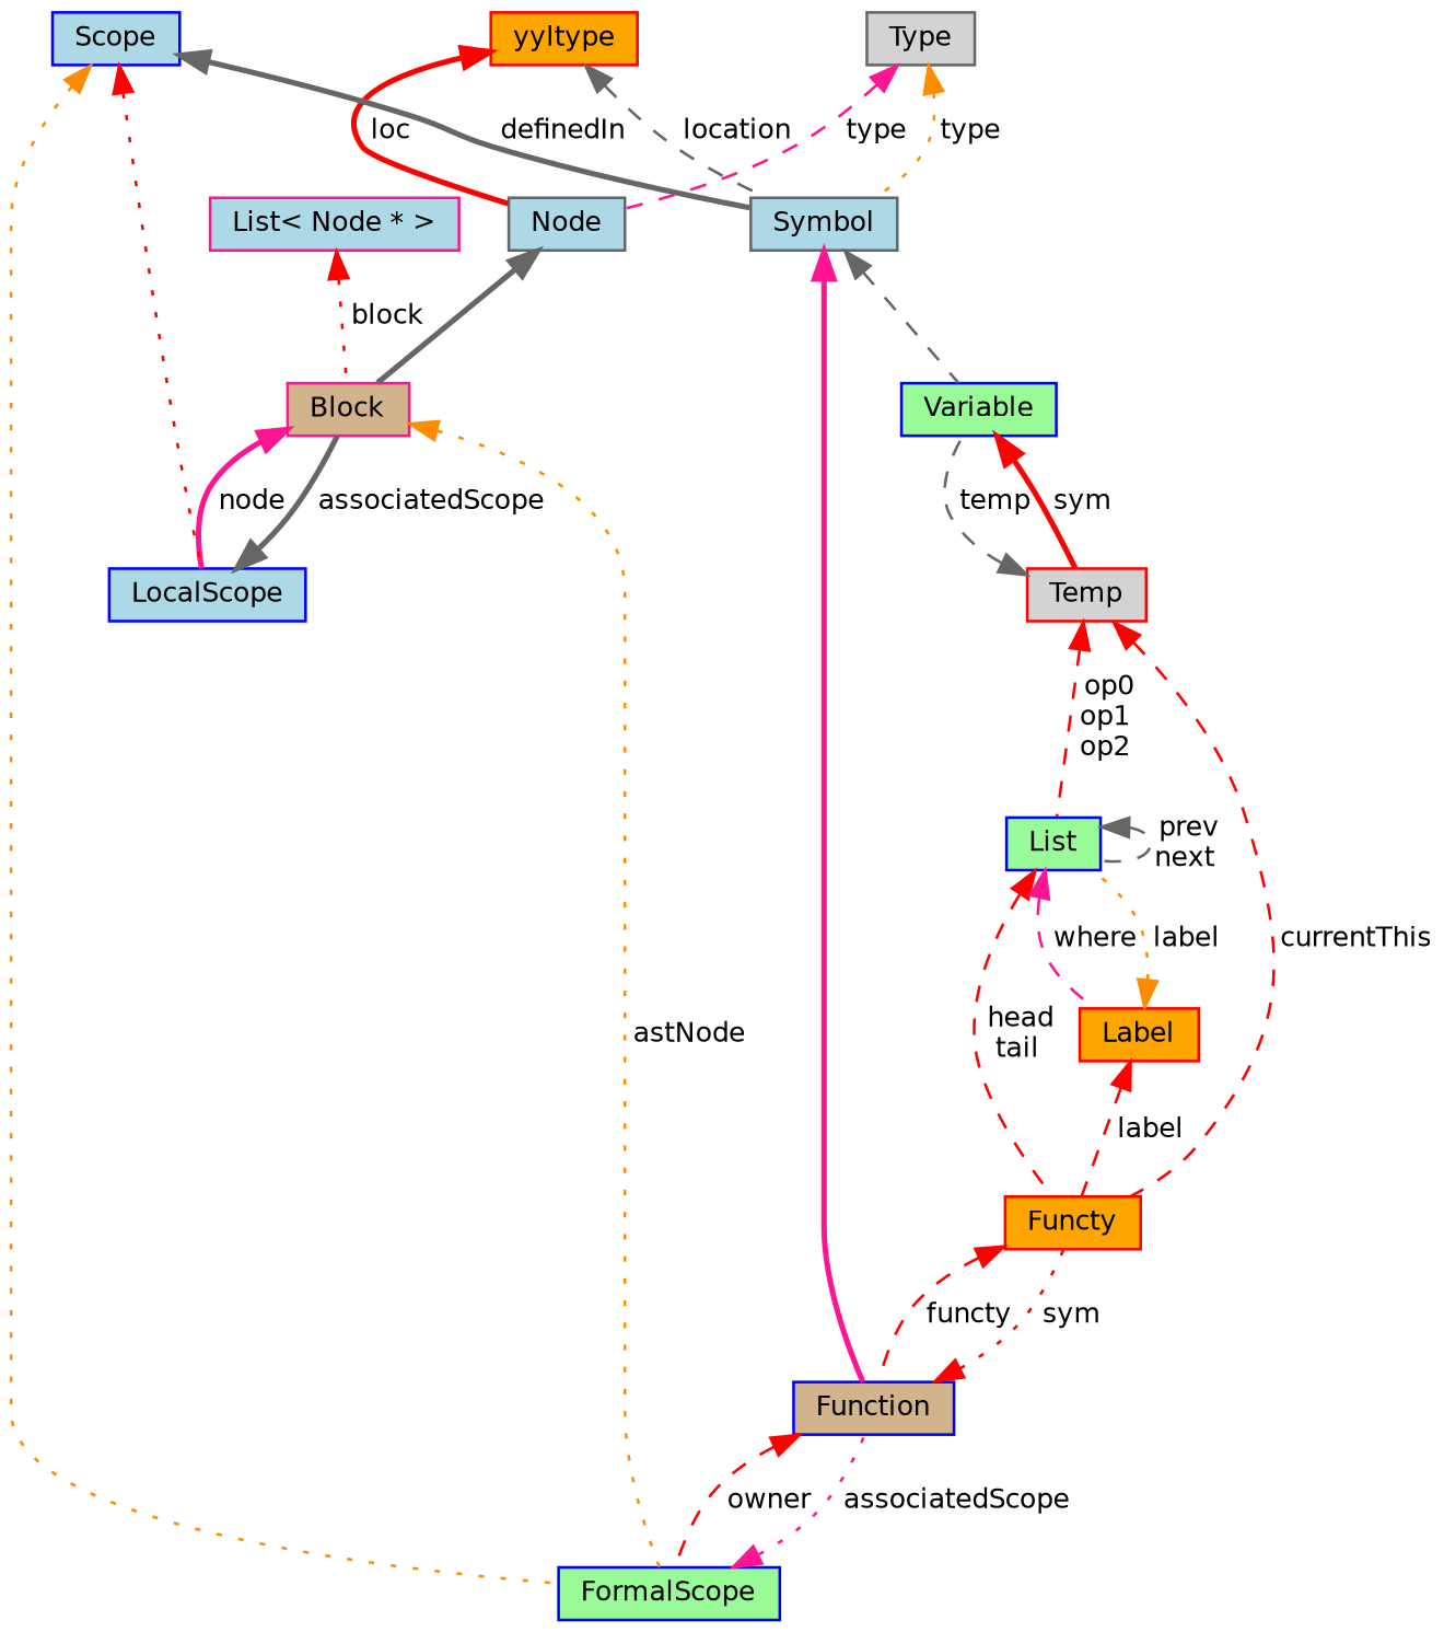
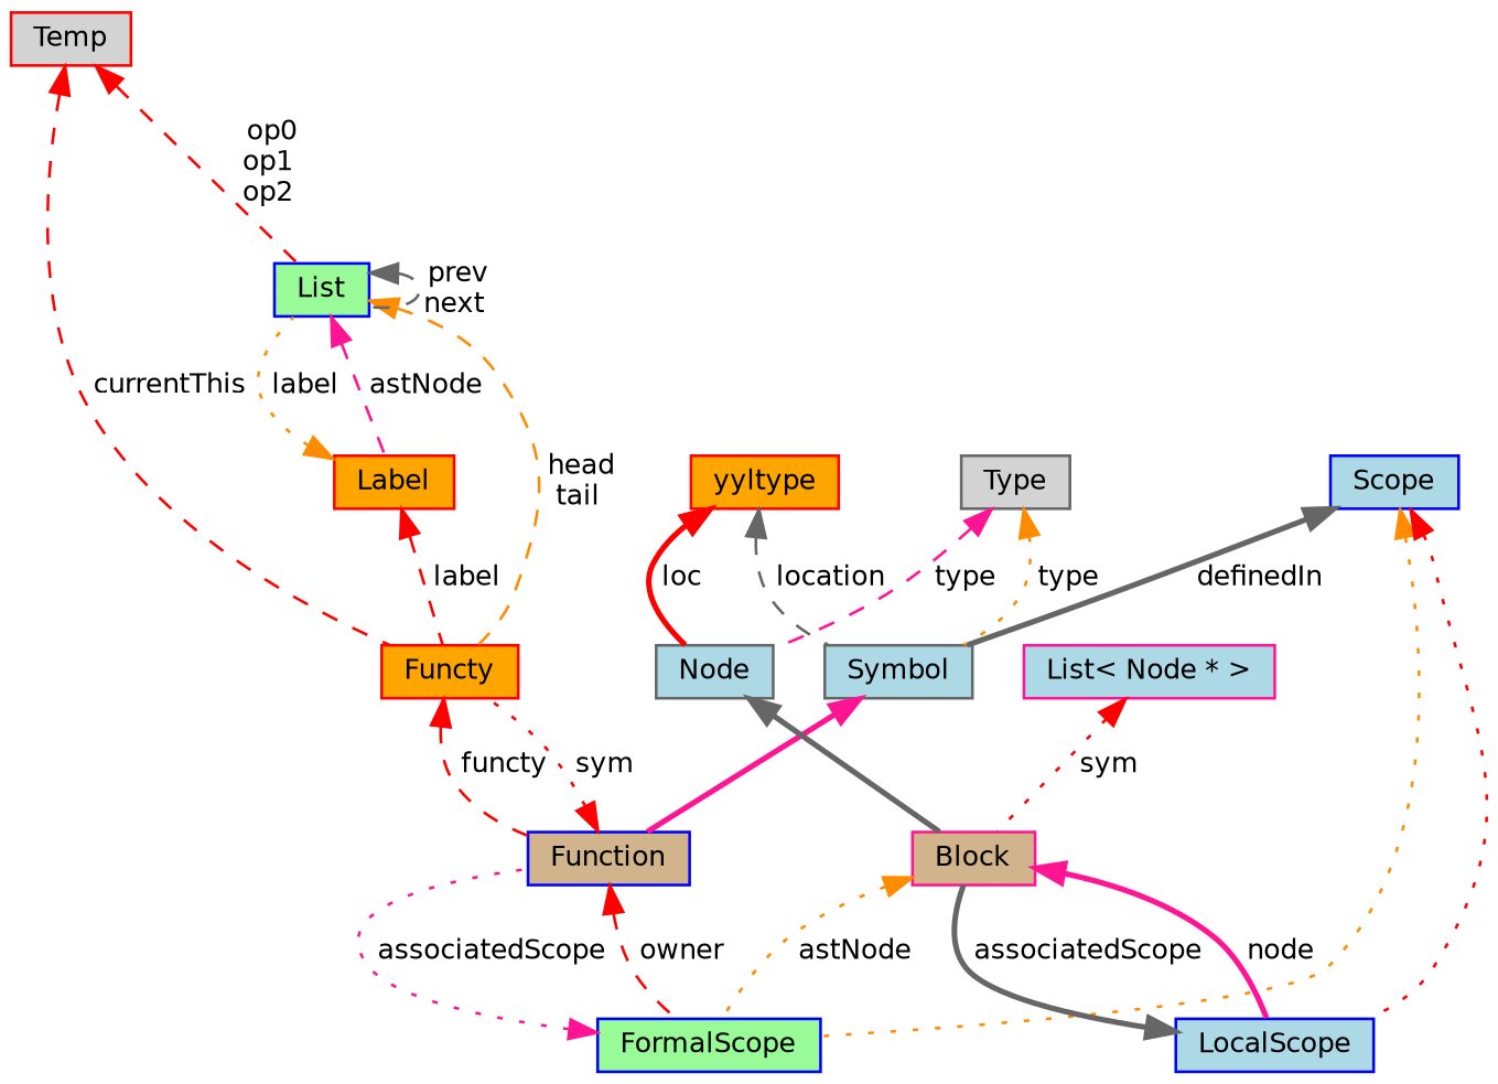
  digraph {
    node [color=blue fillcolor=lightblue fontname=Helvetica fontsize=10 shape=record style=filled]
    edge [color=red dir=back fontname=Helvetica fontsize=10 labelfontname=Helvetica labelfontsize=10 style=dashed]
    n1 [color=red fillcolor=orange fontcolor=black height=0.2 label=Functy width=0.4]
    n2 [fillcolor=tan height=0.2 label=Function width=0.4]
    n3 [fillcolor=palegreen height=0.2 label=FormalScope width=0.4]
    n4 [fillcolor=palegreen height=0.2 label=List width=0.4]
    n5 [color=red fillcolor=orange height=0.2 label=Label width=0.4]
    n6 [color=red fillcolor=lightgrey height=0.2 label=Temp width=0.4]
-   n7 [fillcolor=palegreen height=0.2 label=Variable width=0.4]
    n8 [color=gray40 height=0.2 label=Symbol width=0.4]
    n9 [color=red fillcolor=orange height=0.2 label=yyltype width=0.4]
    n10 [color=gray40 height=0.2 label="Node" width=0.4]
    n11 [color=deeppink fillcolor=tan height=0.2 label=Block width=0.4]
    n12 [color=gray40 fillcolor=lightgrey height=0.2 label=Type width=0.4]
    n13 [height=0.2 label=Scope width=0.4]
    n14 [height=0.2 label=LocalScope width=0.4]
    n15 [color=deeppink height=0.2 label="List\< Node * \>" width=0.4]
    n1 -> n2 [label=" functy"]
    n2 -> n1 [label=" sym" style=dotted]
    n2 -> n3 [label=" owner"]
    n3 -> n2 [color=deeppink label=" associatedScope" style=dotted]
-   n4 -> n1 [label=" head\ntail"]
+   n4 -> n1 [color=darkorange label=" head\ntail"]
    n4 -> n4 [color=gray40 label=" prev\nnext"]
-   n4 -> n5 [color=deeppink label=" where"]
+   n4 -> n5 [color=deeppink label=" astNode"]
    n5 -> n1 [label=" label"]
    n5 -> n4 [color=darkorange label=" label" style=dotted]
    n6 -> n1 [label=" currentThis"]
    n6 -> n4 [label=" op0\nop1\nop2"]
-   n6 -> n7 [color=gray40 label=" temp"]
-   n7 -> n6 [label=" sym" style=bold]
    n8 -> n2 [color=deeppink style=bold]
-   n8 -> n7 [color=gray40]
    n9 -> n8 [color=gray40 label=" location"]
    n9 -> n10 [label=" loc" style=bold]
    n10 -> n11 [color=gray40 style=bold]
    n11 -> n3 [color=darkorange label=" astNode" style=dotted]
    n11 -> n14 [color=deeppink label=" node" style=bold]
    n12 -> n8 [color=darkorange label=" type" style=dotted]
    n12 -> n10 [color=deeppink label=" type"]
    n13 -> n3 [color=darkorange style=dotted]
    n13 -> n8 [color=gray40 label=" definedIn" style=bold]
    n13 -> n14 [style=dotted]
    n14 -> n11 [color=gray40 label=" associatedScope" style=bold]
-   n15 -> n11 [label=" block" style=dotted]
+   n15 -> n11 [label=" sym" style=dotted]
  }
